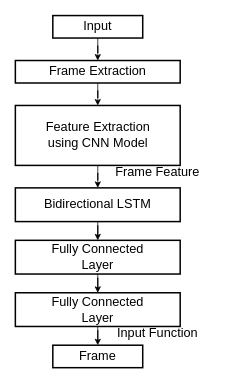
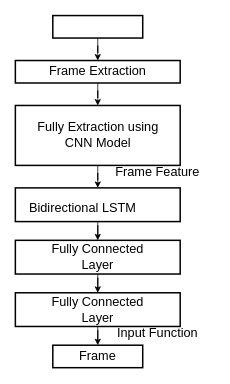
  <mxCell id="0" />
  <mxCell id="1" parent="0" />
  <mxCell id="2" style="edgeStyle=orthogonalEdgeStyle;rounded=0;orthogonalLoop=1;jettySize=auto;html=1;entryX=0.5;entryY=0;entryDx=0;entryDy=0;" parent="1" source="3" target="6" edge="1"><mxGeometry relative="1" as="geometry" /></mxCell>
  <mxCell id="3" value="" style="rounded=0;whiteSpace=wrap;html=1;strokeWidth=2;" parent="1" vertex="1"><mxGeometry x="70" y="20" width="120" height="30" as="geometry" /></mxCell>
- <mxCell id="4" value="&lt;font style=&quot;font-size: 17px&quot;&gt;Input&lt;/font&gt;" style="text;html=1;strokeColor=none;fillColor=none;align=center;verticalAlign=middle;whiteSpace=wrap;rounded=0;" parent="1" vertex="1"><mxGeometry x="110" y="25" width="40" height="20" as="geometry" /></mxCell>
  <mxCell id="5" style="edgeStyle=orthogonalEdgeStyle;rounded=0;orthogonalLoop=1;jettySize=auto;html=1;entryX=0.5;entryY=0;entryDx=0;entryDy=0;" parent="1" source="6" target="9" edge="1"><mxGeometry relative="1" as="geometry" /></mxCell>
  <mxCell id="6" value="" style="rounded=0;whiteSpace=wrap;html=1;strokeWidth=2;" parent="1" vertex="1"><mxGeometry x="20" y="80" width="220" height="30" as="geometry" /></mxCell>
  <mxCell id="7" value="&lt;font style=&quot;font-size: 17px&quot;&gt;Frame Extraction&lt;/font&gt;" style="text;html=1;strokeColor=none;fillColor=none;align=center;verticalAlign=middle;whiteSpace=wrap;rounded=0;" parent="1" vertex="1"><mxGeometry x="55" y="85" width="150" height="20" as="geometry" /></mxCell>
  <mxCell id="8" style="edgeStyle=orthogonalEdgeStyle;rounded=0;orthogonalLoop=1;jettySize=auto;html=1;entryX=0.5;entryY=0;entryDx=0;entryDy=0;" parent="1" source="9" target="12" edge="1"><mxGeometry relative="1" as="geometry" /></mxCell>
  <mxCell id="9" value="" style="rounded=0;whiteSpace=wrap;html=1;strokeWidth=2;" parent="1" vertex="1"><mxGeometry x="20" y="140" width="220" height="80" as="geometry" /></mxCell>
- <mxCell id="10" value="&lt;font style=&quot;font-size: 17px&quot;&gt;Feature Extraction using CNN Model&lt;br&gt;&lt;/font&gt;" style="text;html=1;strokeColor=none;fillColor=none;align=center;verticalAlign=middle;whiteSpace=wrap;rounded=0;" parent="1" vertex="1"><mxGeometry x="42.5" y="170" width="175" height="20" as="geometry" /></mxCell>
+ <mxCell id="10" value="&lt;font style=&quot;font-size: 17px&quot;&gt;Fully Extraction using CNN Model&lt;br&gt;&lt;/font&gt;" style="text;html=1;strokeColor=none;fillColor=none;align=center;verticalAlign=middle;whiteSpace=wrap;rounded=0;" parent="1" vertex="1"><mxGeometry x="42.5" y="170" width="175" height="20" as="geometry" /></mxCell>
  <mxCell id="11" style="edgeStyle=orthogonalEdgeStyle;rounded=0;orthogonalLoop=1;jettySize=auto;html=1;entryX=0.5;entryY=0;entryDx=0;entryDy=0;" parent="1" source="12" target="15" edge="1"><mxGeometry relative="1" as="geometry" /></mxCell>
  <mxCell id="12" value="" style="rounded=0;whiteSpace=wrap;html=1;strokeWidth=2;" parent="1" vertex="1"><mxGeometry x="20" y="250" width="220" height="45" as="geometry" /></mxCell>
- <mxCell id="13" value="&lt;font style=&quot;font-size: 17px&quot;&gt;Bidirectional LSTM&lt;br&gt;&lt;/font&gt;" style="text;html=1;strokeColor=none;fillColor=none;align=center;verticalAlign=middle;whiteSpace=wrap;rounded=0;" parent="1" vertex="1"><mxGeometry x="55" y="262.5" width="150" height="20" as="geometry" /></mxCell>
+ <mxCell id="13" value="&lt;font style=&quot;font-size: 17px&quot;&gt;Bidirectional LSTM&lt;br&gt;&lt;/font&gt;" style="text;html=1;strokeColor=none;fillColor=none;align=center;verticalAlign=middle;whiteSpace=wrap;rounded=0;" parent="1" vertex="1"><mxGeometry x="35" y="267.5" width="150" height="20" as="geometry" /></mxCell>
  <mxCell id="14" style="edgeStyle=orthogonalEdgeStyle;rounded=0;orthogonalLoop=1;jettySize=auto;html=1;entryX=0.5;entryY=0;entryDx=0;entryDy=0;" parent="1" source="15" target="20" edge="1"><mxGeometry relative="1" as="geometry" /></mxCell>
  <mxCell id="15" value="" style="rounded=0;whiteSpace=wrap;html=1;strokeWidth=2;" parent="1" vertex="1"><mxGeometry x="20" y="320" width="220" height="45" as="geometry" /></mxCell>
  <mxCell id="16" value="&lt;font style=&quot;font-size: 17px&quot;&gt;Fully Connected&lt;br&gt;Layer&lt;br&gt;&lt;/font&gt;" style="text;html=1;strokeColor=none;fillColor=none;align=center;verticalAlign=middle;whiteSpace=wrap;rounded=0;" parent="1" vertex="1"><mxGeometry x="55" y="332.5" width="150" height="20" as="geometry" /></mxCell>
  <mxCell id="17" value="" style="rounded=0;whiteSpace=wrap;html=1;strokeWidth=2;" parent="1" vertex="1"><mxGeometry x="70" y="460" width="120" height="30" as="geometry" /></mxCell>
  <mxCell id="18" value="&lt;font style=&quot;font-size: 17px&quot;&gt;Frame&lt;/font&gt;" style="text;html=1;strokeColor=none;fillColor=none;align=center;verticalAlign=middle;whiteSpace=wrap;rounded=0;" parent="1" vertex="1"><mxGeometry x="110" y="465" width="40" height="20" as="geometry" /></mxCell>
  <mxCell id="19" style="edgeStyle=orthogonalEdgeStyle;rounded=0;orthogonalLoop=1;jettySize=auto;html=1;entryX=0.5;entryY=0;entryDx=0;entryDy=0;" parent="1" source="20" target="17" edge="1"><mxGeometry relative="1" as="geometry" /></mxCell>
  <mxCell id="20" value="" style="rounded=0;whiteSpace=wrap;html=1;strokeWidth=2;" parent="1" vertex="1"><mxGeometry x="20" y="390" width="220" height="45" as="geometry" /></mxCell>
  <mxCell id="21" value="&lt;font style=&quot;font-size: 17px&quot;&gt;Fully Connected&lt;br&gt;Layer&lt;br&gt;&lt;/font&gt;" style="text;html=1;strokeColor=none;fillColor=none;align=center;verticalAlign=middle;whiteSpace=wrap;rounded=0;" parent="1" vertex="1"><mxGeometry x="55" y="402.5" width="150" height="20" as="geometry" /></mxCell>
  <mxCell id="22" value="&lt;font style=&quot;font-size: 17px&quot;&gt;Frame Feature&lt;br&gt;&lt;/font&gt;" style="text;html=1;strokeColor=none;fillColor=none;align=center;verticalAlign=middle;whiteSpace=wrap;rounded=0;" parent="1" vertex="1"><mxGeometry x="135" y="220" width="150" height="20" as="geometry" /></mxCell>
  <mxCell id="23" value="&lt;font style=&quot;font-size: 17px&quot;&gt;Input Function&lt;br&gt;&lt;/font&gt;" style="text;html=1;strokeColor=none;fillColor=none;align=center;verticalAlign=middle;whiteSpace=wrap;rounded=0;" parent="1" vertex="1"><mxGeometry x="135" y="435" width="150" height="20" as="geometry" /></mxCell>
